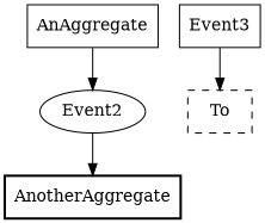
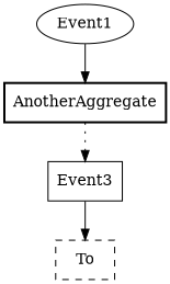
  digraph {
    splines=spline
    node [shape=box]
    edge [style=solid]
    AnotherAggregate [style=bold]
    Event3
    To [style=dashed]
-   Event2 [shape=ellipse]
-   AnAggregate
+   Event2 [shape=ellipse label=Event1]
+   AnotherAggregate -> Event3 [style=dotted]
    Event3 -> To
    Event2 -> AnotherAggregate
-   AnAggregate -> Event2
  }
